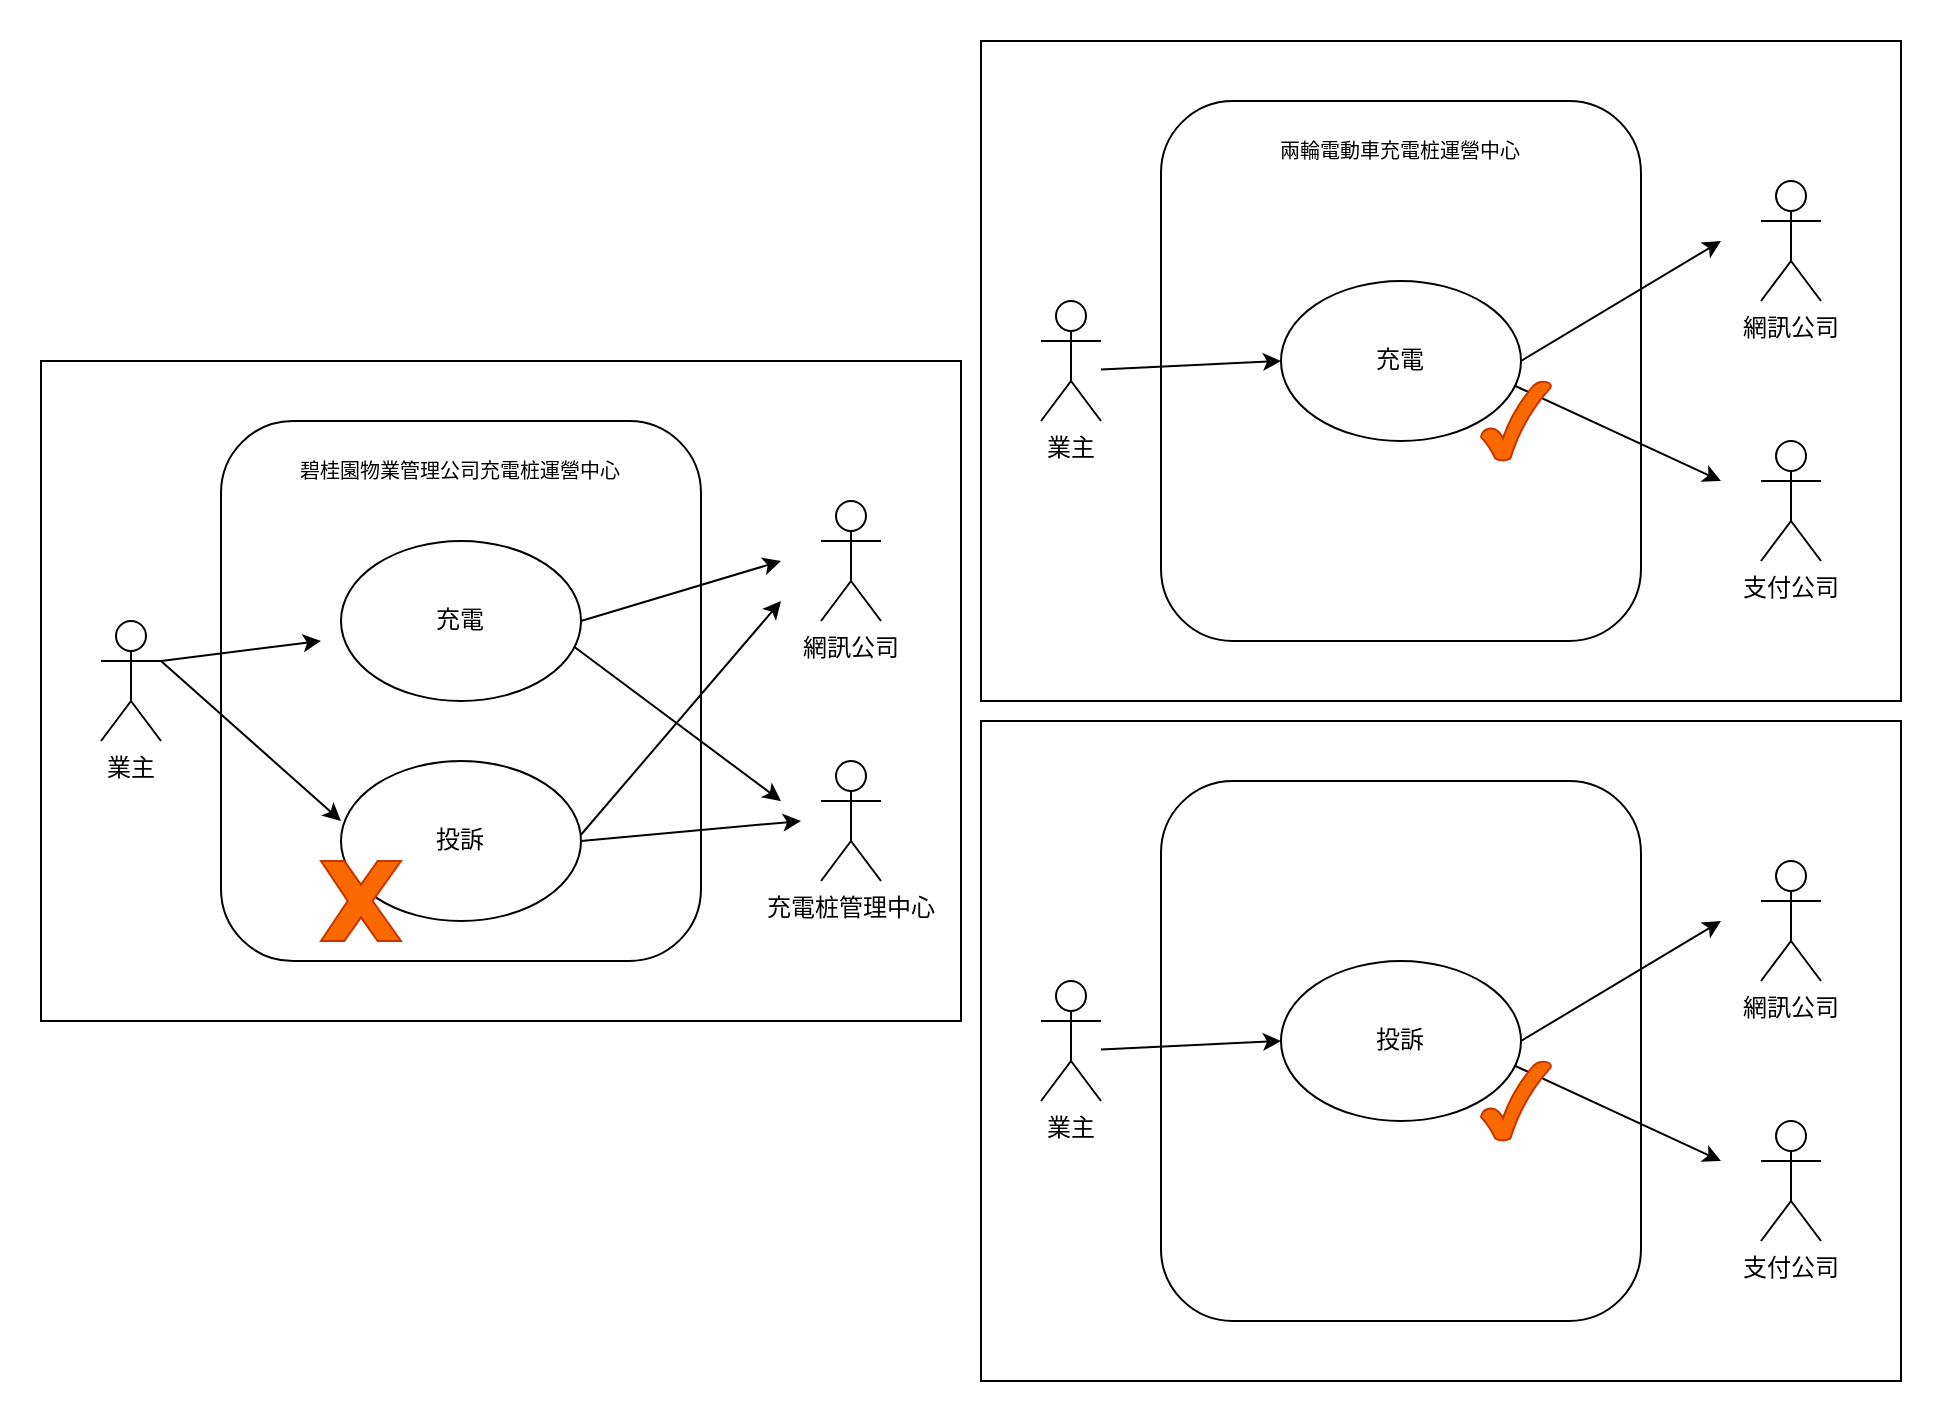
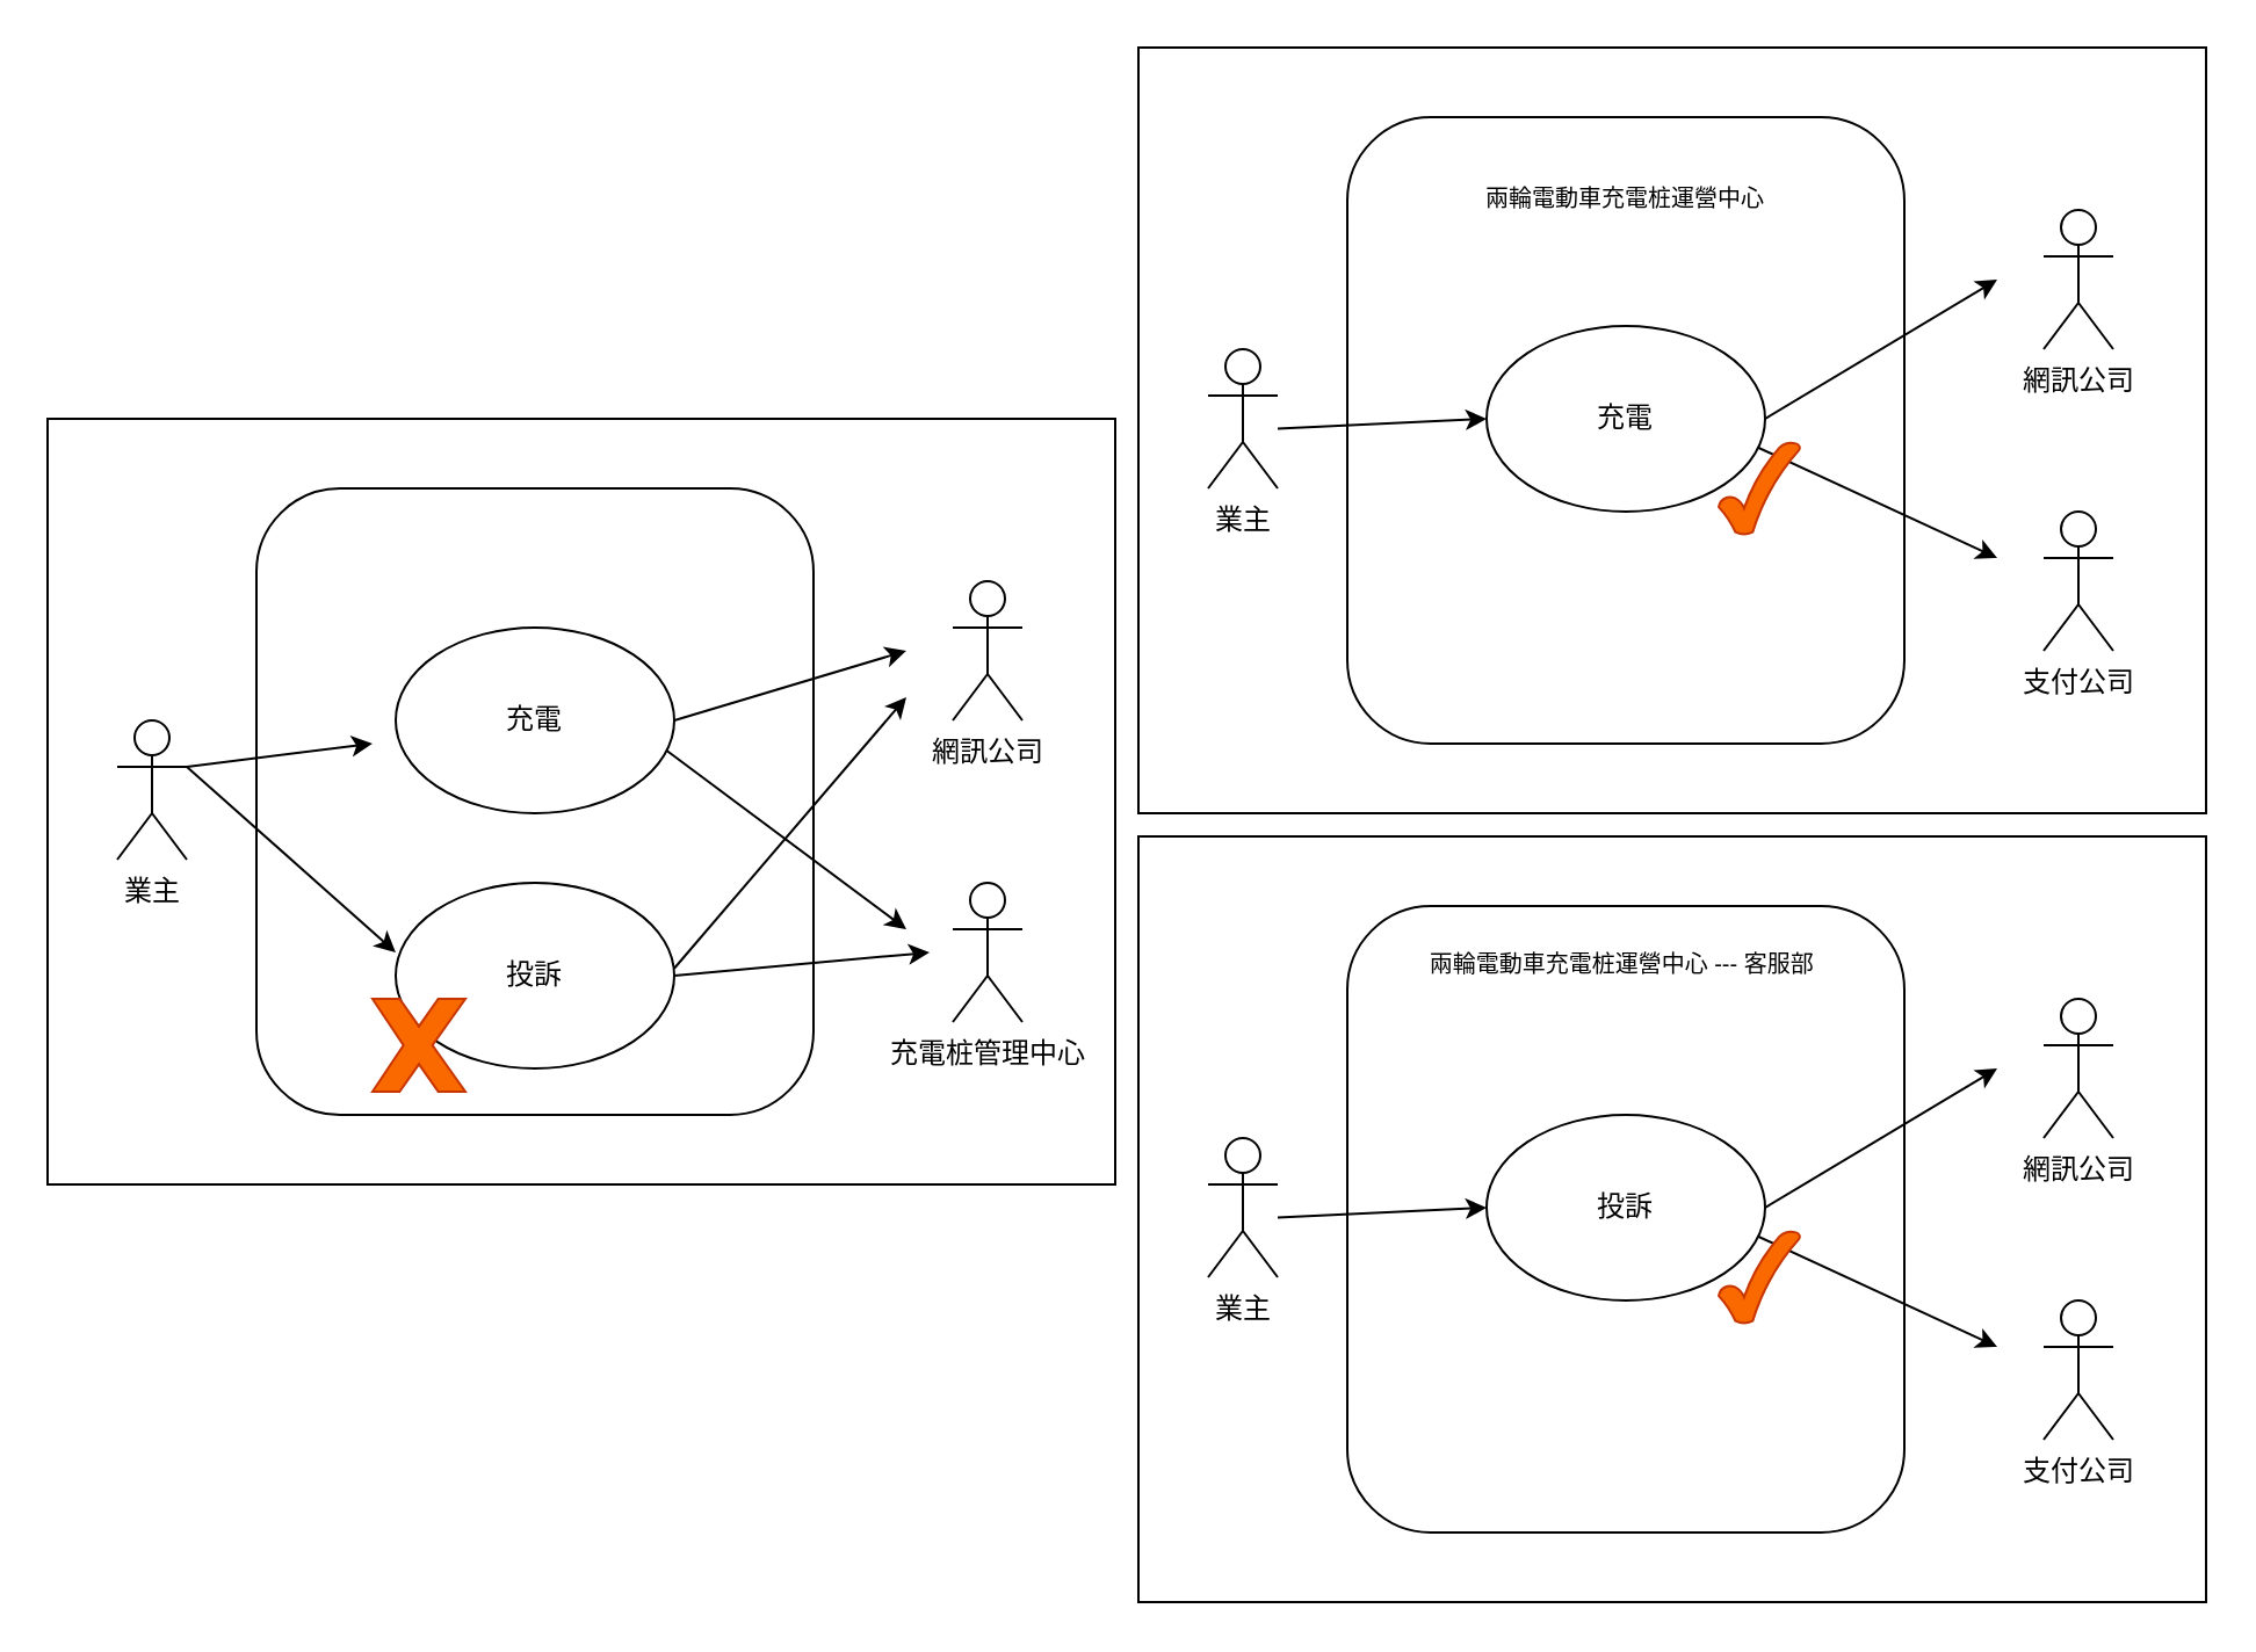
  <mxCell id="0" />
  <mxCell id="1" parent="0" />
  <mxCell id="2" value="" style="rounded=0;whiteSpace=wrap;html=1;" vertex="1" parent="1"><mxGeometry y="180" width="460" height="330" as="geometry" x="20" /></mxCell>
  <mxCell id="3" value="業主" style="shape=umlActor;verticalLabelPosition=bottom;verticalAlign=top;html=1;outlineConnect=0;" vertex="1" parent="1"><mxGeometry x="50" y="310" width="30" height="60" as="geometry" /></mxCell>
  <mxCell id="4" value="" style="rounded=1;whiteSpace=wrap;html=1;" vertex="1" parent="1"><mxGeometry x="110" y="210" width="240" height="270" as="geometry" /></mxCell>
  <mxCell id="5" value="" style="ellipse;whiteSpace=wrap;html=1;" vertex="1" parent="1"><mxGeometry x="170" y="380" width="120" height="80" as="geometry" /></mxCell>
  <mxCell id="6" value="" style="endArrow=classic;html=1;rounded=0;exitX=1;exitY=0.333;exitDx=0;exitDy=0;exitPerimeter=0;" edge="1" parent="1" source="3"><mxGeometry width="50" height="50" relative="1" as="geometry"><mxPoint x="170" y="560" as="sourcePoint" /><mxPoint x="160" y="320" as="targetPoint" /></mxGeometry></mxCell>
  <mxCell id="7" value="" style="endArrow=classic;html=1;rounded=0;exitX=1;exitY=0.333;exitDx=0;exitDy=0;exitPerimeter=0;" edge="1" parent="1" source="3"><mxGeometry width="50" height="50" relative="1" as="geometry"><mxPoint x="120" y="460" as="sourcePoint" /><mxPoint x="170" y="410" as="targetPoint" /></mxGeometry></mxCell>
  <mxCell id="8" value="投訴" style="text;html=1;align=center;verticalAlign=middle;whiteSpace=wrap;rounded=0;" vertex="1" parent="1"><mxGeometry x="200" y="405" width="60" height="30" as="geometry" /></mxCell>
  <mxCell id="9" value="" style="verticalLabelPosition=bottom;verticalAlign=top;html=1;shape=mxgraph.basic.x;fillColor=#fa6800;strokeColor=#C73500;fontColor=#000000;" vertex="1" parent="1"><mxGeometry x="160" y="430" width="40" height="40" as="geometry" /></mxCell>
  <mxCell id="10" value="網訊公司" style="shape=umlActor;verticalLabelPosition=bottom;verticalAlign=top;html=1;outlineConnect=0;" vertex="1" parent="1"><mxGeometry x="410" y="250" width="30" height="60" as="geometry" /></mxCell>
  <mxCell id="11" value="充電桩管理中心" style="shape=umlActor;verticalLabelPosition=bottom;verticalAlign=top;html=1;outlineConnect=0;" vertex="1" parent="1"><mxGeometry x="410" y="380" width="30" height="60" as="geometry" /></mxCell>
  <mxCell id="12" value="" style="endArrow=classic;html=1;rounded=0;exitX=1;exitY=0.5;exitDx=0;exitDy=0;" edge="1" parent="1" source="18"><mxGeometry width="50" height="50" relative="1" as="geometry"><mxPoint x="340" y="330" as="sourcePoint" /><mxPoint x="390" y="280" as="targetPoint" /></mxGeometry></mxCell>
  <mxCell id="13" value="" style="endArrow=classic;html=1;rounded=0;exitX=1;exitY=0.5;exitDx=0;exitDy=0;" edge="1" parent="1" source="5"><mxGeometry width="50" height="50" relative="1" as="geometry"><mxPoint x="350" y="460" as="sourcePoint" /><mxPoint x="400" y="410" as="targetPoint" /></mxGeometry></mxCell>
  <mxCell id="14" value="" style="endArrow=classic;html=1;rounded=0;exitX=0.952;exitY=0.639;exitDx=0;exitDy=0;exitPerimeter=0;" edge="1" parent="1" source="18"><mxGeometry width="50" height="50" relative="1" as="geometry"><mxPoint x="310" y="340" as="sourcePoint" /><mxPoint x="390" y="400" as="targetPoint" /></mxGeometry></mxCell>
  <mxCell id="15" value="" style="endArrow=classic;html=1;rounded=0;exitX=1;exitY=0.461;exitDx=0;exitDy=0;exitPerimeter=0;" edge="1" parent="1" source="5"><mxGeometry width="50" height="50" relative="1" as="geometry"><mxPoint x="340" y="350" as="sourcePoint" /><mxPoint x="390" y="300" as="targetPoint" /></mxGeometry></mxCell>
- <mxCell id="16" value="碧桂園物業管理公司充電桩運營中心" style="text;html=1;align=center;verticalAlign=middle;whiteSpace=wrap;rounded=0;fontSize=10;" vertex="1" parent="1"><mxGeometry x="140" y="220" width="180" height="30" as="geometry" /></mxCell>
  <mxCell id="17" value="" style="group" connectable="0" vertex="1" parent="1"><mxGeometry x="170" y="270" width="120" height="80" as="geometry" /></mxCell>
  <mxCell id="18" value="" style="ellipse;whiteSpace=wrap;html=1;" vertex="1" parent="17"><mxGeometry width="120" height="80" as="geometry" /></mxCell>
  <mxCell id="19" value="充電" style="text;html=1;align=center;verticalAlign=middle;whiteSpace=wrap;rounded=0;" vertex="1" parent="17"><mxGeometry x="30" y="25" width="60" height="30" as="geometry" /></mxCell>
  <mxCell id="20" value="" style="rounded=0;whiteSpace=wrap;html=1;" vertex="1" parent="1"><mxGeometry x="490" width="460" height="330" as="geometry" y="20" /></mxCell>
  <mxCell id="21" value="業主" style="shape=umlActor;verticalLabelPosition=bottom;verticalAlign=top;html=1;outlineConnect=0;" vertex="1" parent="1"><mxGeometry x="520" y="150" width="30" height="60" as="geometry" /></mxCell>
  <mxCell id="22" value="" style="rounded=1;whiteSpace=wrap;html=1;" vertex="1" parent="1"><mxGeometry x="580" y="50" width="240" height="270" as="geometry" /></mxCell>
  <mxCell id="23" value="網訊公司" style="shape=umlActor;verticalLabelPosition=bottom;verticalAlign=top;html=1;outlineConnect=0;" vertex="1" parent="1"><mxGeometry x="880" y="90" width="30" height="60" as="geometry" /></mxCell>
  <mxCell id="24" value="支付公司" style="shape=umlActor;verticalLabelPosition=bottom;verticalAlign=top;html=1;outlineConnect=0;" vertex="1" parent="1"><mxGeometry x="880" y="220" width="30" height="60" as="geometry" /></mxCell>
  <mxCell id="25" value="" style="endArrow=classic;html=1;rounded=0;exitX=1;exitY=0.5;exitDx=0;exitDy=0;" edge="1" parent="1" source="29"><mxGeometry width="50" height="50" relative="1" as="geometry"><mxPoint x="810" y="170" as="sourcePoint" /><mxPoint x="860" y="120" as="targetPoint" /></mxGeometry></mxCell>
  <mxCell id="26" value="" style="endArrow=classic;html=1;rounded=0;exitX=0.952;exitY=0.639;exitDx=0;exitDy=0;exitPerimeter=0;" edge="1" parent="1" source="29"><mxGeometry width="50" height="50" relative="1" as="geometry"><mxPoint x="780" y="180" as="sourcePoint" /><mxPoint x="860" y="240" as="targetPoint" /></mxGeometry></mxCell>
- <mxCell id="27" value="兩輪電動車充電桩運營中心" style="text;html=1;align=center;verticalAlign=middle;whiteSpace=wrap;rounded=0;fontSize=10;" vertex="1" parent="1"><mxGeometry x="610" y="60" width="180" height="30" as="geometry" /></mxCell>
+ <mxCell id="27" value="兩輪電動車充電桩運營中心" style="text;html=1;align=center;verticalAlign=middle;whiteSpace=wrap;rounded=0;fontSize=10;" vertex="1" parent="1"><mxGeometry x="610" y="70" width="180" height="30" as="geometry" /></mxCell>
  <mxCell id="28" value="" style="group" connectable="0" vertex="1" parent="1"><mxGeometry x="640" y="140" width="135" height="100" as="geometry" /></mxCell>
  <mxCell id="29" value="" style="ellipse;whiteSpace=wrap;html=1;" vertex="1" parent="28"><mxGeometry width="120" height="80" as="geometry" /></mxCell>
  <mxCell id="30" value="充電" style="text;html=1;align=center;verticalAlign=middle;whiteSpace=wrap;rounded=0;" vertex="1" parent="28"><mxGeometry x="30" y="25" width="60" height="30" as="geometry" /></mxCell>
  <mxCell id="31" value="" style="verticalLabelPosition=bottom;verticalAlign=top;html=1;shape=mxgraph.basic.tick;fillColor=#fa6800;fontColor=#000000;strokeColor=#C73500;" vertex="1" parent="28"><mxGeometry x="100" y="50" width="35" height="40" as="geometry" /></mxCell>
  <mxCell id="32" value="" style="endArrow=classic;html=1;rounded=0;entryX=0;entryY=0.5;entryDx=0;entryDy=0;" edge="1" parent="1" target="29"><mxGeometry width="50" height="50" relative="1" as="geometry"><mxPoint x="550" y="184.281" as="sourcePoint" /><mxPoint x="710" y="195.71" as="targetPoint" /></mxGeometry></mxCell>
  <mxCell id="33" value="" style="rounded=0;whiteSpace=wrap;html=1;" vertex="1" parent="1"><mxGeometry x="490" y="360" width="460" height="330" as="geometry" /></mxCell>
  <mxCell id="34" value="業主" style="shape=umlActor;verticalLabelPosition=bottom;verticalAlign=top;html=1;outlineConnect=0;" vertex="1" parent="1"><mxGeometry x="520" y="490" width="30" height="60" as="geometry" /></mxCell>
  <mxCell id="35" value="" style="rounded=1;whiteSpace=wrap;html=1;" vertex="1" parent="1"><mxGeometry x="580" y="390" width="240" height="270" as="geometry" /></mxCell>
  <mxCell id="36" value="網訊公司" style="shape=umlActor;verticalLabelPosition=bottom;verticalAlign=top;html=1;outlineConnect=0;" vertex="1" parent="1"><mxGeometry x="880" y="430" width="30" height="60" as="geometry" /></mxCell>
  <mxCell id="37" value="支付公司" style="shape=umlActor;verticalLabelPosition=bottom;verticalAlign=top;html=1;outlineConnect=0;" vertex="1" parent="1"><mxGeometry x="880" y="560" width="30" height="60" as="geometry" /></mxCell>
  <mxCell id="38" value="" style="endArrow=classic;html=1;rounded=0;exitX=1;exitY=0.5;exitDx=0;exitDy=0;" edge="1" parent="1" source="42"><mxGeometry width="50" height="50" relative="1" as="geometry"><mxPoint x="810" y="510" as="sourcePoint" /><mxPoint x="860" y="460" as="targetPoint" /></mxGeometry></mxCell>
  <mxCell id="39" value="" style="endArrow=classic;html=1;rounded=0;exitX=0.952;exitY=0.639;exitDx=0;exitDy=0;exitPerimeter=0;" edge="1" parent="1" source="42"><mxGeometry width="50" height="50" relative="1" as="geometry"><mxPoint x="780" y="520" as="sourcePoint" /><mxPoint x="860" y="580" as="targetPoint" /></mxGeometry></mxCell>
+ <mxCell id="40" value="兩輪電動車充電桩運營中心 --- 客服部&amp;nbsp;" style="text;html=1;align=center;verticalAlign=middle;whiteSpace=wrap;rounded=0;fontSize=10;" vertex="1" parent="1"><mxGeometry x="610" y="400" width="180" height="30" as="geometry" /></mxCell>
  <mxCell id="41" value="" style="group" connectable="0" vertex="1" parent="1"><mxGeometry x="640" y="480" width="135" height="100" as="geometry" /></mxCell>
  <mxCell id="42" value="" style="ellipse;whiteSpace=wrap;html=1;" vertex="1" parent="41"><mxGeometry width="120" height="80" as="geometry" /></mxCell>
  <mxCell id="43" value="投訴" style="text;html=1;align=center;verticalAlign=middle;whiteSpace=wrap;rounded=0;" vertex="1" parent="41"><mxGeometry x="30" y="25" width="60" height="30" as="geometry" /></mxCell>
  <mxCell id="44" value="" style="verticalLabelPosition=bottom;verticalAlign=top;html=1;shape=mxgraph.basic.tick;fillColor=#fa6800;fontColor=#000000;strokeColor=#C73500;" vertex="1" parent="41"><mxGeometry x="100" y="50" width="35" height="40" as="geometry" /></mxCell>
  <mxCell id="45" value="" style="endArrow=classic;html=1;rounded=0;entryX=0;entryY=0.5;entryDx=0;entryDy=0;" edge="1" parent="1" target="42"><mxGeometry width="50" height="50" relative="1" as="geometry"><mxPoint x="550" y="524.281" as="sourcePoint" /><mxPoint x="710" y="535.71" as="targetPoint" /></mxGeometry></mxCell>
